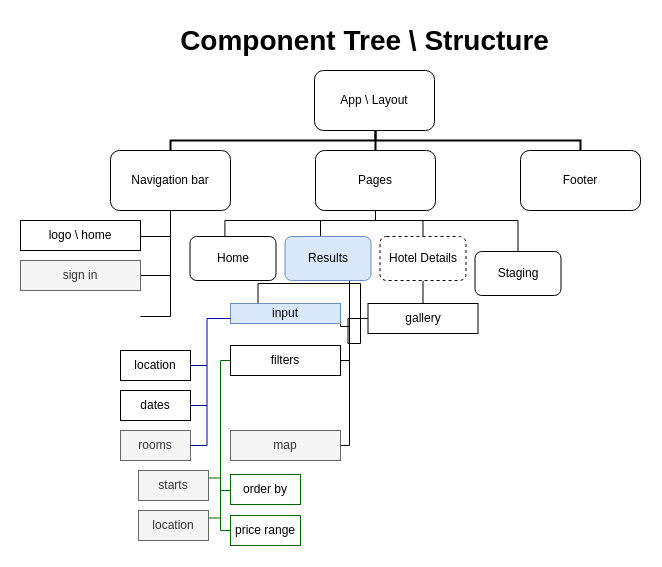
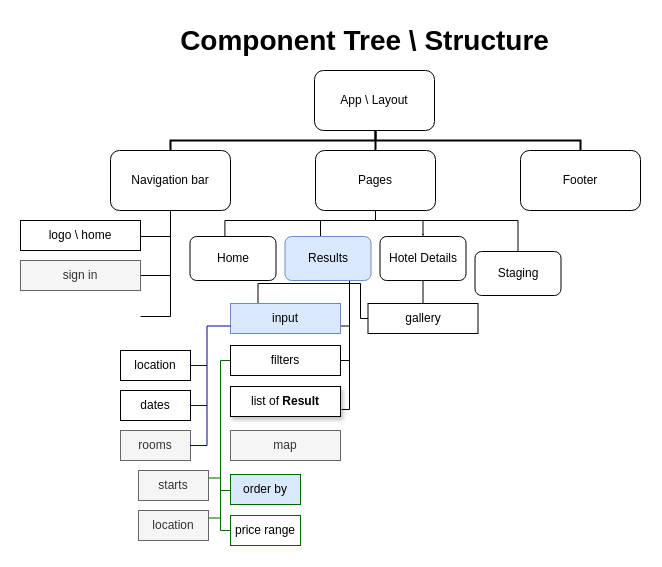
  <mxCell id="0" />
  <mxCell id="1" parent="0" />
  <mxCell id="2" value="App \ Layout" style="rounded=1;whiteSpace=wrap;html=1;" vertex="1" parent="1"><mxGeometry x="314" y="70" width="120" height="60" as="geometry" /></mxCell>
  <mxCell id="3" style="edgeStyle=orthogonalEdgeStyle;rounded=0;orthogonalLoop=1;jettySize=auto;html=1;exitX=0.5;exitY=1;exitDx=0;exitDy=0;entryX=0;entryY=1;entryDx=0;entryDy=0;entryPerimeter=0;endArrow=none;endFill=0;" edge="1" parent="1" source="4" target="9"><mxGeometry relative="1" as="geometry" /></mxCell>
  <mxCell id="4" value="Navigation bar" style="rounded=1;whiteSpace=wrap;html=1;" vertex="1" parent="1"><mxGeometry x="110" y="150" width="120" height="60" as="geometry" /></mxCell>
  <mxCell id="5" value="logo \ home" style="rounded=0;whiteSpace=wrap;html=1;" vertex="1" parent="1"><mxGeometry x="20" y="220" width="120" height="30" as="geometry" /></mxCell>
  <mxCell id="6" style="edgeStyle=orthogonalEdgeStyle;rounded=0;orthogonalLoop=1;jettySize=auto;html=1;exitX=1;exitY=0.5;exitDx=0;exitDy=0;entryX=0;entryY=0.5;entryDx=0;entryDy=0;entryPerimeter=0;endArrow=none;endFill=0;" edge="1" parent="1" source="7" target="9"><mxGeometry relative="1" as="geometry" /></mxCell>
  <mxCell id="7" value="sign in" style="rounded=0;whiteSpace=wrap;html=1;fillColor=#f5f5f5;strokeColor=#666666;fontColor=#333333;" vertex="1" parent="1"><mxGeometry x="20" y="260" width="120" height="30" as="geometry" /></mxCell>
  <mxCell id="8" value="" style="strokeWidth=2;html=1;shape=mxgraph.flowchart.annotation_2;align=left;labelPosition=right;pointerEvents=1;direction=south;" vertex="1" parent="1"><mxGeometry x="170" y="130" width="410" height="20" as="geometry" /></mxCell>
  <mxCell id="9" value="" style="strokeWidth=1;html=1;shape=mxgraph.flowchart.annotation_1;align=left;pointerEvents=1;direction=west;" vertex="1" parent="1"><mxGeometry x="140" y="236" width="30" height="80" as="geometry" /></mxCell>
  <mxCell id="10" value="Footer" style="rounded=1;whiteSpace=wrap;html=1;strokeWidth=1;" vertex="1" parent="1"><mxGeometry x="520" y="150" width="120" height="60" as="geometry" /></mxCell>
  <mxCell id="11" style="edgeStyle=orthogonalEdgeStyle;rounded=0;orthogonalLoop=1;jettySize=auto;html=1;exitX=1;exitY=0.5;exitDx=0;exitDy=0;exitPerimeter=0;entryX=0;entryY=0.5;entryDx=0;entryDy=0;entryPerimeter=0;endArrow=none;endFill=0;strokeWidth=2;" edge="1" parent="1" source="8" target="8"><mxGeometry relative="1" as="geometry" /></mxCell>
  <mxCell id="12" style="edgeStyle=orthogonalEdgeStyle;rounded=0;jumpSize=0;orthogonalLoop=1;jettySize=auto;html=1;exitX=0.5;exitY=1;exitDx=0;exitDy=0;entryX=0.406;entryY=0.077;entryDx=0;entryDy=0;entryPerimeter=0;startSize=0;endArrow=none;endFill=0;endSize=0;strokeColor=#000000;strokeWidth=1;fontSize=12;fontColor=#000000;" edge="1" parent="1" source="16" target="18"><mxGeometry relative="1" as="geometry"><Array as="points"><mxPoint x="375" y="220" /><mxPoint x="224" y="220" /></Array></mxGeometry></mxCell>
  <mxCell id="13" style="edgeStyle=orthogonalEdgeStyle;rounded=0;jumpSize=0;orthogonalLoop=1;jettySize=auto;html=1;exitX=0.5;exitY=1;exitDx=0;exitDy=0;startSize=0;endArrow=none;endFill=0;endSize=0;strokeColor=#000000;strokeWidth=1;fontSize=12;fontColor=#000000;entryX=0.5;entryY=0;entryDx=0;entryDy=0;" edge="1" parent="1" source="16" target="23"><mxGeometry relative="1" as="geometry"><mxPoint x="320" y="230" as="targetPoint" /><Array as="points"><mxPoint x="375" y="220" /><mxPoint x="320" y="220" /><mxPoint x="320" y="236" /></Array></mxGeometry></mxCell>
- <mxCell id="14" style="edgeStyle=orthogonalEdgeStyle;rounded=0;jumpSize=0;orthogonalLoop=1;jettySize=auto;html=1;exitX=0.5;exitY=1;exitDx=0;exitDy=0;startSize=0;endArrow=none;endFill=0;endSize=0;strokeColor=#000000;strokeWidth=1;fontSize=12;fontColor=#000000;entryX=0.5;entryY=0;entryDx=0;entryDy=0;" edge="1" parent="1" source="16" target="26"><mxGeometry relative="1" as="geometry"><mxPoint x="430" y="230" as="targetPoint" /><Array as="points"><mxPoint x="375" y="220" /><mxPoint x="423" y="220" /></Array></mxGeometry></mxCell>
+ <mxCell id="14" style="edgeStyle=orthogonalEdgeStyle;rounded=0;jumpSize=0;orthogonalLoop=1;jettySize=auto;html=1;exitX=0.5;exitY=1;exitDx=0;exitDy=0;startSize=0;endArrow=classic;endFill=0;endSize=0;strokeColor=#000000;strokeWidth=1;fontSize=12;fontColor=#000000;entryX=0.5;entryY=0;entryDx=0;entryDy=0;" edge="1" parent="1" source="16" target="26"><mxGeometry relative="1" as="geometry"><mxPoint x="430" y="230" as="targetPoint" /><Array as="points"><mxPoint x="375" y="220" /><mxPoint x="423" y="220" /></Array></mxGeometry></mxCell>
  <mxCell id="15" style="edgeStyle=orthogonalEdgeStyle;rounded=0;jumpSize=0;orthogonalLoop=1;jettySize=auto;html=1;exitX=0.5;exitY=1;exitDx=0;exitDy=0;startSize=0;endArrow=none;endFill=0;endSize=0;strokeColor=#000000;strokeWidth=1;fontSize=12;fontColor=#000000;entryX=0.5;entryY=0;entryDx=0;entryDy=0;" edge="1" parent="1" source="16" target="24"><mxGeometry relative="1" as="geometry"><mxPoint x="520" y="230" as="targetPoint" /><Array as="points"><mxPoint x="375" y="220" /><mxPoint x="518" y="220" /></Array></mxGeometry></mxCell>
  <mxCell id="16" value="Pages" style="rounded=1;whiteSpace=wrap;html=1;strokeWidth=1;" vertex="1" parent="1"><mxGeometry x="315" y="150" width="120" height="60" as="geometry" /></mxCell>
  <mxCell id="17" value="Component Tree \ Structure" style="text;html=1;align=center;verticalAlign=middle;resizable=0;points=[];autosize=1;fontStyle=1;fontSize=28;" vertex="1" parent="1"><mxGeometry x="174" y="20" width="380" height="40" as="geometry" /></mxCell>
  <mxCell id="18" value="&lt;font style=&quot;font-size: 12px;&quot;&gt;Home&lt;/font&gt;" style="rounded=1;whiteSpace=wrap;html=1;strokeWidth=1;fontSize=12;align=center;verticalAlign=middle;textDirection=ltr;spacing=0;" vertex="1" parent="1"><mxGeometry x="189.5" y="236" width="86" height="44" as="geometry" /></mxCell>
  <mxCell id="19" style="edgeStyle=orthogonalEdgeStyle;rounded=0;jumpSize=0;orthogonalLoop=1;jettySize=auto;html=1;exitX=0.75;exitY=1;exitDx=0;exitDy=0;entryX=1;entryY=0.75;entryDx=0;entryDy=0;startSize=0;endArrow=none;endFill=0;endSize=0;strokeWidth=1;fontSize=12;fontColor=#000000;" edge="1" parent="1" source="23" target="29"><mxGeometry relative="1" as="geometry"><Array as="points"><mxPoint x="349" y="326" /></Array></mxGeometry></mxCell>
  <mxCell id="20" style="edgeStyle=orthogonalEdgeStyle;rounded=0;jumpSize=0;orthogonalLoop=1;jettySize=auto;html=1;exitX=0.75;exitY=1;exitDx=0;exitDy=0;entryX=1;entryY=0.5;entryDx=0;entryDy=0;startSize=0;endArrow=none;endFill=0;endSize=0;strokeWidth=1;fontSize=12;fontColor=#000000;" edge="1" parent="1" source="23" target="37"><mxGeometry relative="1" as="geometry"><Array as="points"><mxPoint x="349" y="360" /></Array></mxGeometry></mxCell>
- <mxCell id="22" style="edgeStyle=orthogonalEdgeStyle;rounded=0;jumpSize=0;orthogonalLoop=1;jettySize=auto;html=1;exitX=0.75;exitY=1;exitDx=0;exitDy=0;entryX=1;entryY=0.5;entryDx=0;entryDy=0;startSize=0;endArrow=none;endFill=0;endSize=0;strokeWidth=1;fontSize=12;fontColor=#000000;" edge="1" parent="1" source="23" target="47"><mxGeometry relative="1" as="geometry"><Array as="points"><mxPoint x="349" y="445" /></Array></mxGeometry></mxCell>
+ <mxCell id="21" style="edgeStyle=orthogonalEdgeStyle;rounded=0;jumpSize=0;orthogonalLoop=1;jettySize=auto;html=1;exitX=0.75;exitY=1;exitDx=0;exitDy=0;entryX=1;entryY=0.75;entryDx=0;entryDy=0;startSize=0;endArrow=none;endFill=0;endSize=0;strokeWidth=1;fontSize=12;fontColor=#000000;" edge="1" parent="1" source="23" target="38"><mxGeometry relative="1" as="geometry"><Array as="points"><mxPoint x="349" y="409" /></Array></mxGeometry></mxCell>
  <mxCell id="23" value="&lt;font style=&quot;font-size: 12px&quot;&gt;Results&lt;/font&gt;" style="rounded=1;whiteSpace=wrap;html=1;strokeWidth=1;fontSize=12;align=center;verticalAlign=middle;textDirection=ltr;spacing=0;fillColor=#dae8fc;strokeColor=#6c8ebf;" vertex="1" parent="1"><mxGeometry x="284.5" y="236" width="86" height="44" as="geometry" /></mxCell>
  <mxCell id="24" value="Staging" style="rounded=1;whiteSpace=wrap;html=1;strokeWidth=1;fontSize=12;align=center;verticalAlign=middle;textDirection=ltr;spacing=0;" vertex="1" parent="1"><mxGeometry x="474.5" y="251" width="86" height="44" as="geometry" /></mxCell>
  <mxCell id="25" style="edgeStyle=orthogonalEdgeStyle;rounded=0;jumpSize=0;orthogonalLoop=1;jettySize=auto;html=1;exitX=0.5;exitY=1;exitDx=0;exitDy=0;entryX=0.5;entryY=0;entryDx=0;entryDy=0;startSize=0;endArrow=none;endFill=0;endSize=0;strokeWidth=1;fontSize=12;fontColor=#000000;" edge="1" parent="1" source="26" target="48"><mxGeometry relative="1" as="geometry" /></mxCell>
- <mxCell id="26" value="Hotel Details" style="rounded=1;whiteSpace=wrap;html=1;strokeWidth=1;fontSize=12;align=center;verticalAlign=middle;textDirection=ltr;spacing=0;dashed=1;" vertex="1" parent="1"><mxGeometry x="379.5" y="236" width="86" height="44" as="geometry" /></mxCell>
+ <mxCell id="26" value="Hotel Details" style="rounded=1;whiteSpace=wrap;html=1;strokeWidth=1;fontSize=12;align=center;verticalAlign=middle;textDirection=ltr;spacing=0;" vertex="1" parent="1"><mxGeometry x="379.5" y="236" width="86" height="44" as="geometry" /></mxCell>
  <mxCell id="27" style="edgeStyle=orthogonalEdgeStyle;rounded=0;orthogonalLoop=1;jettySize=auto;html=1;exitX=0.5;exitY=1;exitDx=0;exitDy=0;endArrow=none;endFill=0;strokeWidth=2;fontSize=12;fontColor=#000000;" edge="1" parent="1" source="24" target="24"><mxGeometry relative="1" as="geometry" /></mxCell>
  <mxCell id="28" style="edgeStyle=orthogonalEdgeStyle;rounded=0;jumpSize=0;orthogonalLoop=1;jettySize=auto;html=1;exitX=0.25;exitY=0;exitDx=0;exitDy=0;startSize=0;endArrow=none;endFill=0;endSize=0;strokeWidth=1;fontSize=12;fontColor=#000000;" edge="1" parent="1" source="29" target="48"><mxGeometry relative="1" as="geometry" /></mxCell>
- <mxCell id="29" value="input" style="rounded=0;whiteSpace=wrap;html=1;strokeWidth=1;fontSize=12;align=center;fillColor=#dae8fc;strokeColor=#6c8ebf;" vertex="1" parent="1"><mxGeometry x="230" y="303" width="110" height="20" as="geometry" /></mxCell>
+ <mxCell id="29" value="input" style="rounded=0;whiteSpace=wrap;html=1;strokeWidth=1;fontSize=12;align=center;fillColor=#dae8fc;strokeColor=#6c8ebf;" vertex="1" parent="1"><mxGeometry x="230" y="303" width="110" height="30" as="geometry" /></mxCell>
  <mxCell id="30" value="location" style="rounded=0;whiteSpace=wrap;html=1;strokeWidth=1;fontSize=12;fontColor=#000000;align=center;" vertex="1" parent="1"><mxGeometry x="120" y="350" width="70" height="30" as="geometry" /></mxCell>
  <mxCell id="31" value="dates" style="rounded=0;whiteSpace=wrap;html=1;strokeWidth=1;fontSize=12;fontColor=#000000;align=center;" vertex="1" parent="1"><mxGeometry x="120" y="390" width="70" height="30" as="geometry" /></mxCell>
  <mxCell id="32" value="rooms" style="rounded=0;whiteSpace=wrap;html=1;strokeWidth=1;fontSize=12;align=center;fillColor=#f5f5f5;strokeColor=#666666;fontColor=#333333;" vertex="1" parent="1"><mxGeometry x="120" y="430" width="70" height="30" as="geometry" /></mxCell>
  <mxCell id="33" style="edgeStyle=orthogonalEdgeStyle;rounded=0;jumpSize=0;orthogonalLoop=1;jettySize=auto;html=1;exitX=0;exitY=1;exitDx=0;exitDy=0;exitPerimeter=0;startSize=0;endArrow=none;endFill=0;endSize=0;strokeWidth=1;fontSize=12;fontColor=#000000;entryX=0;entryY=0.75;entryDx=0;entryDy=0;strokeColor=#000099;" edge="1" parent="1" source="34" target="29"><mxGeometry relative="1" as="geometry"><mxPoint x="207" y="320" as="targetPoint" /></mxGeometry></mxCell>
  <mxCell id="34" value="" style="strokeWidth=1;html=1;shape=mxgraph.flowchart.annotation_1;align=left;pointerEvents=1;direction=west;strokeColor=#000099;" vertex="1" parent="1"><mxGeometry x="189.5" y="365" width="17" height="80" as="geometry" /></mxCell>
  <mxCell id="35" style="edgeStyle=orthogonalEdgeStyle;rounded=0;orthogonalLoop=1;jettySize=auto;html=1;exitX=1;exitY=0.5;exitDx=0;exitDy=0;exitPerimeter=0;entryX=0;entryY=0.5;entryDx=0;entryDy=0;entryPerimeter=0;endArrow=none;endFill=0;strokeWidth=1;fontSize=12;fontColor=#000000;strokeColor=#000099;" edge="1" parent="1" source="34" target="34"><mxGeometry relative="1" as="geometry" /></mxCell>
  <mxCell id="36" style="edgeStyle=orthogonalEdgeStyle;rounded=0;jumpSize=0;orthogonalLoop=1;jettySize=auto;html=1;exitX=0;exitY=0.5;exitDx=0;exitDy=0;startSize=0;endArrow=none;endFill=0;endSize=0;strokeWidth=1;fontSize=12;fontColor=#000000;fillColor=#60a917;strokeColor=#006600;" edge="1" parent="1" source="37"><mxGeometry relative="1" as="geometry"><mxPoint x="220" y="530" as="targetPoint" /><Array as="points"><mxPoint x="220" y="360" /></Array></mxGeometry></mxCell>
  <mxCell id="37" value="filters" style="rounded=0;whiteSpace=wrap;html=1;strokeWidth=1;fontSize=12;fontColor=#000000;align=center;" vertex="1" parent="1"><mxGeometry x="230" y="345" width="110" height="30" as="geometry" /></mxCell>
+ <mxCell id="38" value="list of &lt;b&gt;Result&lt;/b&gt;" style="rounded=0;whiteSpace=wrap;html=1;strokeWidth=1;fontSize=12;fontColor=#000000;align=center;perimeterSpacing=1;shadow=1;sketch=0;glass=0;" vertex="1" parent="1"><mxGeometry x="230" y="386" width="110" height="30" as="geometry" /></mxCell>
  <mxCell id="39" style="edgeStyle=orthogonalEdgeStyle;rounded=0;jumpSize=0;orthogonalLoop=1;jettySize=auto;html=1;exitX=0;exitY=0.5;exitDx=0;exitDy=0;startSize=0;endArrow=none;endFill=0;endSize=0;strokeWidth=1;fontSize=12;fontColor=#000000;strokeColor=#006600;" edge="1" parent="1"><mxGeometry relative="1" as="geometry"><mxPoint x="220" y="490" as="targetPoint" /><mxPoint x="230" y="490" as="sourcePoint" /></mxGeometry></mxCell>
- <mxCell id="40" value="order by" style="rounded=0;whiteSpace=wrap;html=1;strokeWidth=1;fontSize=12;fontColor=#000000;align=center;strokeColor=#006600;" vertex="1" parent="1"><mxGeometry x="230" y="474" width="70" height="30" as="geometry" /></mxCell>
+ <mxCell id="40" value="order by" style="rounded=0;whiteSpace=wrap;html=1;strokeWidth=1;fontSize=12;fontColor=#000000;align=center;strokeColor=#006600;fillColor=#dae8fc;" vertex="1" parent="1"><mxGeometry x="230" y="474" width="70" height="30" as="geometry" /></mxCell>
  <mxCell id="41" style="edgeStyle=orthogonalEdgeStyle;rounded=0;jumpSize=0;orthogonalLoop=1;jettySize=auto;html=1;exitX=0;exitY=0.5;exitDx=0;exitDy=0;startSize=0;endArrow=none;endFill=0;endSize=0;strokeWidth=1;fontSize=12;fontColor=#000000;strokeColor=#006600;" edge="1" parent="1" source="42"><mxGeometry relative="1" as="geometry"><mxPoint x="220" y="530" as="targetPoint" /></mxGeometry></mxCell>
  <mxCell id="42" value="price range" style="rounded=0;whiteSpace=wrap;html=1;strokeWidth=1;fontSize=12;fontColor=#000000;align=center;strokeColor=#006600;" vertex="1" parent="1"><mxGeometry x="230" y="515" width="70" height="30" as="geometry" /></mxCell>
  <mxCell id="43" style="edgeStyle=orthogonalEdgeStyle;rounded=0;jumpSize=0;orthogonalLoop=1;jettySize=auto;html=1;exitX=1;exitY=0.25;exitDx=0;exitDy=0;startSize=0;endArrow=none;endFill=0;endSize=0;strokeWidth=1;fontSize=12;fontColor=#000000;strokeColor=#006600;" edge="1" parent="1" source="44"><mxGeometry relative="1" as="geometry"><mxPoint x="220" y="478" as="targetPoint" /></mxGeometry></mxCell>
  <mxCell id="44" value="starts" style="rounded=0;whiteSpace=wrap;html=1;strokeWidth=1;fontSize=12;align=center;fillColor=#f5f5f5;strokeColor=#666666;fontColor=#333333;" vertex="1" parent="1"><mxGeometry x="138" y="470" width="70" height="30" as="geometry" /></mxCell>
  <mxCell id="45" style="edgeStyle=orthogonalEdgeStyle;rounded=0;jumpSize=0;orthogonalLoop=1;jettySize=auto;html=1;exitX=1;exitY=0.25;exitDx=0;exitDy=0;startSize=0;endArrow=none;endFill=0;endSize=0;strokeWidth=1;fontSize=12;fontColor=#000000;strokeColor=#006600;" edge="1" parent="1" source="46"><mxGeometry relative="1" as="geometry"><mxPoint x="220" y="518" as="targetPoint" /></mxGeometry></mxCell>
  <mxCell id="46" value="location" style="rounded=0;whiteSpace=wrap;html=1;strokeWidth=1;fontSize=12;align=center;fillColor=#f5f5f5;strokeColor=#666666;fontColor=#333333;" vertex="1" parent="1"><mxGeometry x="138" y="510" width="70" height="30" as="geometry" /></mxCell>
  <mxCell id="47" value="map" style="rounded=0;whiteSpace=wrap;html=1;strokeWidth=1;fontSize=12;align=center;fillColor=#f5f5f5;strokeColor=#666666;fontColor=#333333;" vertex="1" parent="1"><mxGeometry x="230" y="430" width="110" height="30" as="geometry" /></mxCell>
  <mxCell id="48" value="gallery" style="rounded=0;whiteSpace=wrap;html=1;strokeWidth=1;fontSize=12;fontColor=#000000;align=center;" vertex="1" parent="1"><mxGeometry x="367.5" y="303" width="110" height="30" as="geometry" /></mxCell>
